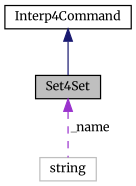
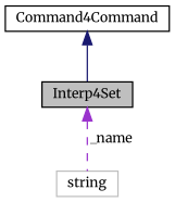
  digraph {
    fontname=Merriweather
    node [color=black fillcolor=white fontname=Merriweather fontsize=10 shape=record style=filled]
    edge [dir=back fontname=Merriweather fontsize=10 labelfontname=FreeSans labelfontsize=10]
-   n1 [fillcolor=grey75 fontcolor=black height=0.2 label=Set4Set width=0.4]
+   n1 [fillcolor=grey75 fontcolor=black height=0.2 label=Interp4Set width=0.4]
    n2 [color=grey75 height=0.2 label=string width=0.4]
-   n3 [height=0.2 label=Interp4Command width=0.4]
+   n3 [height=0.2 label=Command4Command width=0.4]
    n1 -> n2 [color=darkorchid3 label=" _name" style=dashed]
    n3 -> n1 [color=midnightblue style=solid]
  }
